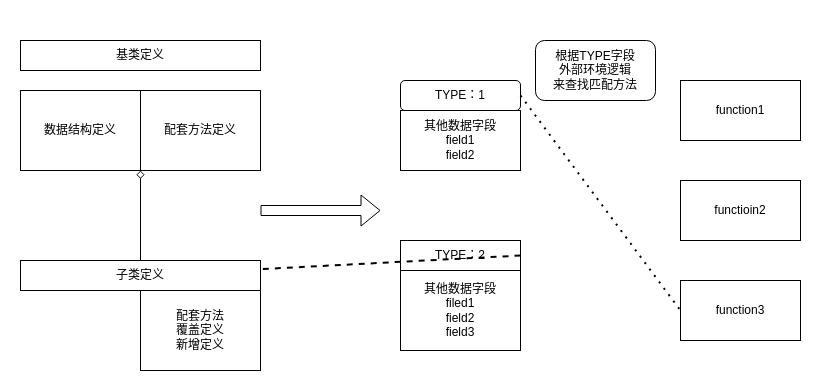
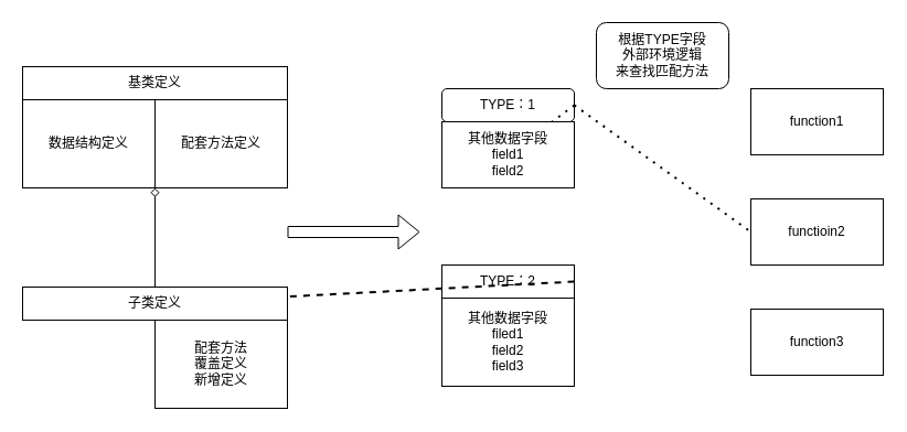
  <mxCell id="0" />
  <mxCell id="1" parent="0" />
  <mxCell id="2" value="数据结构定义" style="rounded=0;whiteSpace=wrap;html=1;" parent="1" vertex="1"><mxGeometry x="20" y="90" width="120" height="80" as="geometry" /></mxCell>
  <mxCell id="3" value="配套方法定义" style="rounded=0;whiteSpace=wrap;html=1;" parent="1" vertex="1"><mxGeometry x="140" y="90" width="120" height="80" as="geometry" /></mxCell>
- <mxCell id="4" value="基类定义" style="rounded=0;whiteSpace=wrap;html=1;" parent="1" vertex="1"><mxGeometry x="20" y="40" width="240" height="30" as="geometry" /></mxCell>
+ <mxCell id="4" value="基类定义" style="rounded=0;whiteSpace=wrap;html=1;" parent="1" vertex="1"><mxGeometry x="20" y="60" width="240" height="30" as="geometry" /></mxCell>
  <mxCell id="5" value="配套方法&lt;br&gt;覆盖定义&lt;br&gt;新增定义" style="rounded=0;whiteSpace=wrap;html=1;" vertex="1" parent="1"><mxGeometry x="140" y="290" width="120" height="80" as="geometry" /></mxCell>
  <mxCell id="6" style="edgeStyle=orthogonalEdgeStyle;rounded=0;orthogonalLoop=1;jettySize=auto;html=1;entryX=0;entryY=1;entryDx=0;entryDy=0;endArrow=diamond;endFill=0;" edge="1" parent="1" source="7" target="3"><mxGeometry relative="1" as="geometry" /></mxCell>
  <mxCell id="7" value="子类定义" style="rounded=0;whiteSpace=wrap;html=1;" vertex="1" parent="1"><mxGeometry x="20" y="260" width="240" height="30" as="geometry" /></mxCell>
  <mxCell id="8" value="" style="shape=flexArrow;endArrow=classic;html=1;rounded=0;" edge="1" parent="1"><mxGeometry width="50" height="50" relative="1" as="geometry"><mxPoint x="260" y="210" as="sourcePoint" /><mxPoint x="380" y="210" as="targetPoint" /></mxGeometry></mxCell>
  <mxCell id="9" value="其他数据字段&lt;br&gt;field1&lt;br&gt;field2" style="rounded=0;whiteSpace=wrap;html=1;" vertex="1" parent="1"><mxGeometry x="400" y="110" width="120" height="60" as="geometry" /></mxCell>
  <mxCell id="10" value="TYPE：1" style="whiteSpace=wrap;html=1;rounded=1;" vertex="1" parent="1"><mxGeometry x="400" y="80" width="120" height="30" as="geometry" /></mxCell>
  <mxCell id="11" value="其他数据字段&lt;br&gt;filed1&lt;br&gt;field2&lt;br&gt;field3" style="rounded=0;whiteSpace=wrap;html=1;" vertex="1" parent="1"><mxGeometry x="400" y="270" width="120" height="80" as="geometry" /></mxCell>
  <mxCell id="12" value="TYPE：2" style="rounded=0;whiteSpace=wrap;html=1;" vertex="1" parent="1"><mxGeometry x="400" y="240" width="120" height="30" as="geometry" /></mxCell>
- <mxCell id="13" value="根据TYPE字段&lt;br&gt;外部环境逻辑&lt;br&gt;来查找匹配方法" style="rounded=1;whiteSpace=wrap;html=1;" vertex="1" parent="1"><mxGeometry x="535" y="40" width="120" height="60" as="geometry" /></mxCell>
+ <mxCell id="13" value="根据TYPE字段&lt;br&gt;外部环境逻辑&lt;br&gt;来查找匹配方法" style="rounded=1;whiteSpace=wrap;html=1;" vertex="1" parent="1"><mxGeometry x="540" y="20" width="120" height="60" as="geometry" /></mxCell>
  <mxCell id="14" value="function1" style="rounded=0;whiteSpace=wrap;html=1;" vertex="1" parent="1"><mxGeometry x="680" y="80" width="120" height="60" as="geometry" /></mxCell>
  <mxCell id="15" value="functioin2" style="rounded=0;whiteSpace=wrap;html=1;" vertex="1" parent="1"><mxGeometry x="680" y="180" width="120" height="60" as="geometry" /></mxCell>
  <mxCell id="16" value="function3" style="rounded=0;whiteSpace=wrap;html=1;" vertex="1" parent="1"><mxGeometry x="680" y="280" width="120" height="60" as="geometry" /></mxCell>
- <mxCell id="18" value="" style="endArrow=none;dashed=1;html=1;dashPattern=1 3;strokeWidth=2;rounded=0;exitX=1;exitY=0.5;exitDx=0;exitDy=0;entryX=0;entryY=0.5;entryDx=0;entryDy=0;" edge="1" parent="1" source="10" target="16"><mxGeometry width="50" height="50" relative="1" as="geometry"><mxPoint x="530" y="105" as="sourcePoint" /><mxPoint x="690" y="220" as="targetPoint" /></mxGeometry></mxCell>
+ <mxCell id="17" value="" style="endArrow=none;dashed=1;html=1;dashPattern=1 3;strokeWidth=2;rounded=0;exitX=1;exitY=0.5;exitDx=0;exitDy=0;entryX=0;entryY=0.5;entryDx=0;entryDy=0;" edge="1" parent="1" source="10" target="15"><mxGeometry width="50" height="50" relative="1" as="geometry"><mxPoint x="580" y="180" as="sourcePoint" /><mxPoint x="630" y="130" as="targetPoint" /></mxGeometry></mxCell>
+ <mxCell id="18" value="" style="endArrow=none;dashed=1;html=1;dashPattern=1 3;strokeWidth=2;rounded=0;exitX=1;exitY=0.5;exitDx=0;exitDy=0;" edge="1" parent="1" source="10" target="9"><mxGeometry width="50" height="50" relative="1" as="geometry"><mxPoint x="530" y="105" as="sourcePoint" /><mxPoint x="690" y="220" as="targetPoint" /></mxGeometry></mxCell>
  <mxCell id="19" value="" style="endArrow=none;dashed=1;html=1;strokeWidth=2;rounded=0;exitX=1;exitY=0.5;exitDx=0;exitDy=0;" edge="1" parent="1" source="12" target="7"><mxGeometry width="50" height="50" relative="1" as="geometry"><mxPoint x="530" y="105" as="sourcePoint" /><mxPoint x="690" y="320" as="targetPoint" /></mxGeometry></mxCell>
